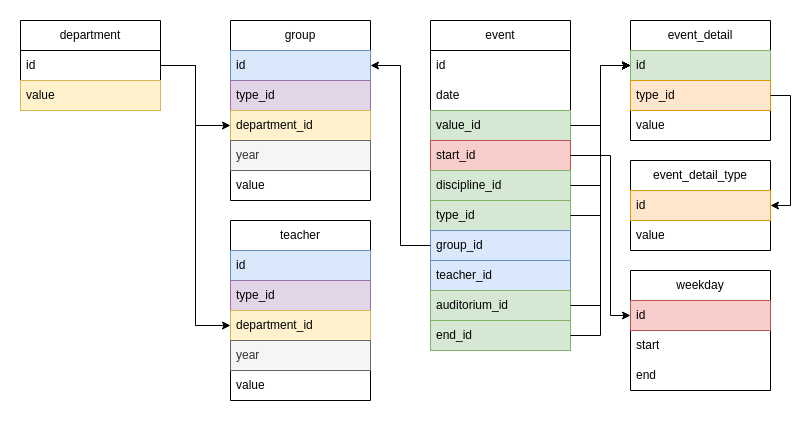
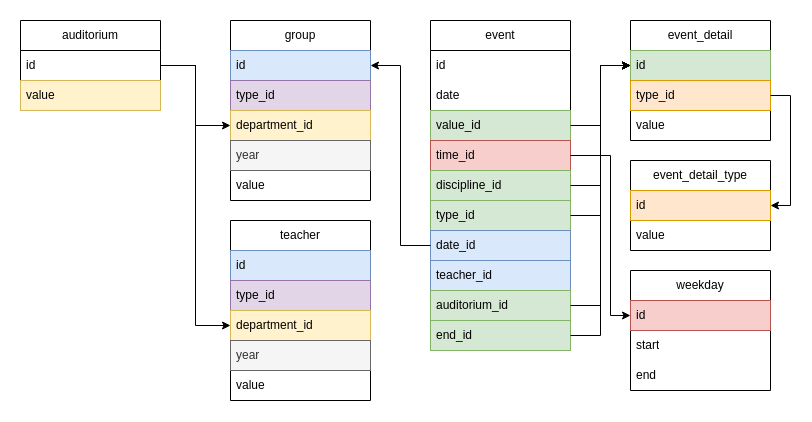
  <mxCell id="0" />
  <mxCell id="1" parent="0" />
- <mxCell id="2" value="department" style="swimlane;fontStyle=0;childLayout=stackLayout;horizontal=1;startSize=30;horizontalStack=0;resizeParent=1;resizeParentMax=0;resizeLast=0;collapsible=1;marginBottom=0;whiteSpace=wrap;html=1;" parent="1" vertex="1"><mxGeometry x="20" y="20" width="140" height="90" as="geometry" /></mxCell>
+ <mxCell id="2" value="auditorium" style="swimlane;fontStyle=0;childLayout=stackLayout;horizontal=1;startSize=30;horizontalStack=0;resizeParent=1;resizeParentMax=0;resizeLast=0;collapsible=1;marginBottom=0;whiteSpace=wrap;html=1;" parent="1" vertex="1"><mxGeometry x="20" y="20" width="140" height="90" as="geometry" /></mxCell>
  <mxCell id="3" value="id" style="text;strokeColor=none;fillColor=none;align=left;verticalAlign=middle;spacingLeft=4;spacingRight=4;overflow=hidden;points=[[0,0.5],[1,0.5]];portConstraint=eastwest;rotatable=0;whiteSpace=wrap;html=1;" parent="2" vertex="1"><mxGeometry y="30" width="140" height="30" as="geometry" /></mxCell>
  <mxCell id="4" value="value" style="text;strokeColor=#d6b656;fillColor=#fff2cc;align=left;verticalAlign=middle;spacingLeft=4;spacingRight=4;overflow=hidden;points=[[0,0.5],[1,0.5]];portConstraint=eastwest;rotatable=0;whiteSpace=wrap;html=1;" parent="2" vertex="1"><mxGeometry y="60" width="140" height="30" as="geometry" /></mxCell>
  <mxCell id="5" value="event" style="swimlane;fontStyle=0;childLayout=stackLayout;horizontal=1;startSize=30;horizontalStack=0;resizeParent=1;resizeParentMax=0;resizeLast=0;collapsible=1;marginBottom=0;whiteSpace=wrap;html=1;" parent="1" vertex="1"><mxGeometry x="430" y="20" width="140" height="330" as="geometry" /></mxCell>
  <mxCell id="6" value="id" style="text;strokeColor=none;fillColor=none;align=left;verticalAlign=middle;spacingLeft=4;spacingRight=4;overflow=hidden;points=[[0,0.5],[1,0.5]];portConstraint=eastwest;rotatable=0;whiteSpace=wrap;html=1;" parent="5" vertex="1"><mxGeometry y="30" width="140" height="30" as="geometry" /></mxCell>
  <mxCell id="7" value="date" style="text;strokeColor=none;fillColor=none;align=left;verticalAlign=middle;spacingLeft=4;spacingRight=4;overflow=hidden;points=[[0,0.5],[1,0.5]];portConstraint=eastwest;rotatable=0;whiteSpace=wrap;html=1;" parent="5" vertex="1"><mxGeometry y="60" width="140" height="30" as="geometry" /></mxCell>
  <mxCell id="8" value="value_id" style="text;strokeColor=#82b366;fillColor=#d5e8d4;align=left;verticalAlign=middle;spacingLeft=4;spacingRight=4;overflow=hidden;points=[[0,0.5],[1,0.5]];portConstraint=eastwest;rotatable=0;whiteSpace=wrap;html=1;" parent="5" vertex="1"><mxGeometry y="90" width="140" height="30" as="geometry" /></mxCell>
- <mxCell id="9" value="start_id" style="text;strokeColor=#b85450;fillColor=#f8cecc;align=left;verticalAlign=middle;spacingLeft=4;spacingRight=4;overflow=hidden;points=[[0,0.5],[1,0.5]];portConstraint=eastwest;rotatable=0;whiteSpace=wrap;html=1;" parent="5" vertex="1"><mxGeometry y="120" width="140" height="30" as="geometry" /></mxCell>
+ <mxCell id="9" value="time_id" style="text;strokeColor=#b85450;fillColor=#f8cecc;align=left;verticalAlign=middle;spacingLeft=4;spacingRight=4;overflow=hidden;points=[[0,0.5],[1,0.5]];portConstraint=eastwest;rotatable=0;whiteSpace=wrap;html=1;" parent="5" vertex="1"><mxGeometry y="120" width="140" height="30" as="geometry" /></mxCell>
  <mxCell id="10" value="discipline_id" style="text;strokeColor=#82b366;fillColor=#d5e8d4;align=left;verticalAlign=middle;spacingLeft=4;spacingRight=4;overflow=hidden;points=[[0,0.5],[1,0.5]];portConstraint=eastwest;rotatable=0;whiteSpace=wrap;html=1;" parent="5" vertex="1"><mxGeometry y="150" width="140" height="30" as="geometry" /></mxCell>
  <mxCell id="11" value="type_id" style="text;strokeColor=#82b366;fillColor=#d5e8d4;align=left;verticalAlign=middle;spacingLeft=4;spacingRight=4;overflow=hidden;points=[[0,0.5],[1,0.5]];portConstraint=eastwest;rotatable=0;whiteSpace=wrap;html=1;" parent="5" vertex="1"><mxGeometry y="180" width="140" height="30" as="geometry" /></mxCell>
- <mxCell id="12" value="&lt;span style=&quot;color: rgb(0, 0, 0); font-family: Helvetica; font-size: 12px; font-style: normal; font-variant-ligatures: normal; font-variant-caps: normal; font-weight: 400; letter-spacing: normal; orphans: 2; text-align: left; text-indent: 0px; text-transform: none; widows: 2; word-spacing: 0px; -webkit-text-stroke-width: 0px; white-space: normal; text-decoration-thickness: initial; text-decoration-style: initial; text-decoration-color: initial; float: none; display: inline !important;&quot;&gt;group_id&lt;/span&gt;" style="text;strokeColor=#6c8ebf;fillColor=#dae8fc;align=left;verticalAlign=middle;spacingLeft=4;spacingRight=4;overflow=hidden;points=[[0,0.5],[1,0.5]];portConstraint=eastwest;rotatable=0;whiteSpace=wrap;html=1;" parent="5" vertex="1"><mxGeometry y="210" width="140" height="30" as="geometry" /></mxCell>
+ <mxCell id="12" value="&lt;span style=&quot;color: rgb(0, 0, 0); font-family: Helvetica; font-size: 12px; font-style: normal; font-variant-ligatures: normal; font-variant-caps: normal; font-weight: 400; letter-spacing: normal; orphans: 2; text-align: left; text-indent: 0px; text-transform: none; widows: 2; word-spacing: 0px; -webkit-text-stroke-width: 0px; white-space: normal; text-decoration-thickness: initial; text-decoration-style: initial; text-decoration-color: initial; float: none; display: inline !important;&quot;&gt;date_id&lt;/span&gt;" style="text;strokeColor=#6c8ebf;fillColor=#dae8fc;align=left;verticalAlign=middle;spacingLeft=4;spacingRight=4;overflow=hidden;points=[[0,0.5],[1,0.5]];portConstraint=eastwest;rotatable=0;whiteSpace=wrap;html=1;" parent="5" vertex="1"><mxGeometry y="210" width="140" height="30" as="geometry" /></mxCell>
  <mxCell id="13" value="teacher_id" style="text;strokeColor=#6c8ebf;fillColor=#dae8fc;align=left;verticalAlign=middle;spacingLeft=4;spacingRight=4;overflow=hidden;points=[[0,0.5],[1,0.5]];portConstraint=eastwest;rotatable=0;whiteSpace=wrap;html=1;" parent="5" vertex="1"><mxGeometry y="240" width="140" height="30" as="geometry" /></mxCell>
  <mxCell id="14" value="auditorium_id" style="text;strokeColor=#82b366;fillColor=#d5e8d4;align=left;verticalAlign=middle;spacingLeft=4;spacingRight=4;overflow=hidden;points=[[0,0.5],[1,0.5]];portConstraint=eastwest;rotatable=0;whiteSpace=wrap;html=1;" parent="5" vertex="1"><mxGeometry y="270" width="140" height="30" as="geometry" /></mxCell>
  <mxCell id="15" value="&lt;span style=&quot;color: rgb(0, 0, 0); font-family: Helvetica; font-size: 12px; font-style: normal; font-variant-ligatures: normal; font-variant-caps: normal; font-weight: 400; letter-spacing: normal; orphans: 2; text-align: left; text-indent: 0px; text-transform: none; widows: 2; word-spacing: 0px; -webkit-text-stroke-width: 0px; white-space: normal; text-decoration-thickness: initial; text-decoration-style: initial; text-decoration-color: initial; float: none; display: inline !important;&quot;&gt;end_id&lt;/span&gt;" style="text;strokeColor=#82b366;fillColor=#d5e8d4;align=left;verticalAlign=middle;spacingLeft=4;spacingRight=4;overflow=hidden;points=[[0,0.5],[1,0.5]];portConstraint=eastwest;rotatable=0;whiteSpace=wrap;html=1;" parent="5" vertex="1"><mxGeometry y="300" width="140" height="30" as="geometry" /></mxCell>
  <mxCell id="16" value="event_detail" style="swimlane;fontStyle=0;childLayout=stackLayout;horizontal=1;startSize=30;horizontalStack=0;resizeParent=1;resizeParentMax=0;resizeLast=0;collapsible=1;marginBottom=0;whiteSpace=wrap;html=1;" parent="1" vertex="1"><mxGeometry x="630" y="20" width="140" height="120" as="geometry" /></mxCell>
  <mxCell id="17" value="id" style="text;strokeColor=#82b366;fillColor=#d5e8d4;align=left;verticalAlign=middle;spacingLeft=4;spacingRight=4;overflow=hidden;points=[[0,0.5],[1,0.5]];portConstraint=eastwest;rotatable=0;whiteSpace=wrap;html=1;" parent="16" vertex="1"><mxGeometry y="30" width="140" height="30" as="geometry" /></mxCell>
  <mxCell id="18" value="type_id" style="text;strokeColor=#d79b00;fillColor=#ffe6cc;align=left;verticalAlign=middle;spacingLeft=4;spacingRight=4;overflow=hidden;points=[[0,0.5],[1,0.5]];portConstraint=eastwest;rotatable=0;whiteSpace=wrap;html=1;" parent="16" vertex="1"><mxGeometry y="60" width="140" height="30" as="geometry" /></mxCell>
  <mxCell id="19" value="value" style="text;strokeColor=none;fillColor=none;align=left;verticalAlign=middle;spacingLeft=4;spacingRight=4;overflow=hidden;points=[[0,0.5],[1,0.5]];portConstraint=eastwest;rotatable=0;whiteSpace=wrap;html=1;" parent="16" vertex="1"><mxGeometry y="90" width="140" height="30" as="geometry" /></mxCell>
  <mxCell id="20" style="edgeStyle=orthogonalEdgeStyle;rounded=0;orthogonalLoop=1;jettySize=auto;html=1;entryX=0;entryY=0.5;entryDx=0;entryDy=0;" parent="1" source="11" target="17" edge="1"><mxGeometry relative="1" as="geometry" /></mxCell>
  <mxCell id="21" style="edgeStyle=orthogonalEdgeStyle;rounded=0;orthogonalLoop=1;jettySize=auto;html=1;entryX=0;entryY=0.5;entryDx=0;entryDy=0;" parent="1" source="10" target="17" edge="1"><mxGeometry relative="1" as="geometry" /></mxCell>
  <mxCell id="22" style="edgeStyle=orthogonalEdgeStyle;rounded=0;orthogonalLoop=1;jettySize=auto;html=1;" parent="1" source="14" target="17" edge="1"><mxGeometry relative="1" as="geometry" /></mxCell>
  <mxCell id="23" style="edgeStyle=orthogonalEdgeStyle;rounded=0;orthogonalLoop=1;jettySize=auto;html=1;entryX=0;entryY=0.5;entryDx=0;entryDy=0;" parent="1" source="15" target="17" edge="1"><mxGeometry relative="1" as="geometry" /></mxCell>
  <mxCell id="24" value="&lt;span style=&quot;font-weight: normal;&quot;&gt;event_detail_type&lt;/span&gt;" style="swimlane;fontStyle=1;childLayout=stackLayout;horizontal=1;startSize=30;horizontalStack=0;resizeParent=1;resizeParentMax=0;resizeLast=0;collapsible=1;marginBottom=0;whiteSpace=wrap;html=1;" parent="1" vertex="1"><mxGeometry x="630" y="160" width="140" height="90" as="geometry" /></mxCell>
  <mxCell id="25" value="id" style="text;strokeColor=#d79b00;fillColor=#ffe6cc;align=left;verticalAlign=middle;spacingLeft=4;spacingRight=4;overflow=hidden;points=[[0,0.5],[1,0.5]];portConstraint=eastwest;rotatable=0;whiteSpace=wrap;html=1;" parent="24" vertex="1"><mxGeometry y="30" width="140" height="30" as="geometry" /></mxCell>
  <mxCell id="26" value="value" style="text;strokeColor=none;fillColor=none;align=left;verticalAlign=middle;spacingLeft=4;spacingRight=4;overflow=hidden;points=[[0,0.5],[1,0.5]];portConstraint=eastwest;rotatable=0;whiteSpace=wrap;html=1;" parent="24" vertex="1"><mxGeometry y="60" width="140" height="30" as="geometry" /></mxCell>
  <mxCell id="27" style="edgeStyle=orthogonalEdgeStyle;rounded=0;orthogonalLoop=1;jettySize=auto;html=1;entryX=1;entryY=0.5;entryDx=0;entryDy=0;" parent="1" source="18" target="25" edge="1"><mxGeometry relative="1" as="geometry"><Array as="points"><mxPoint x="790" y="95" /><mxPoint x="790" y="205" /></Array></mxGeometry></mxCell>
  <mxCell id="28" value="weekday" style="swimlane;fontStyle=0;childLayout=stackLayout;horizontal=1;startSize=30;horizontalStack=0;resizeParent=1;resizeParentMax=0;resizeLast=0;collapsible=1;marginBottom=0;whiteSpace=wrap;html=1;" parent="1" vertex="1"><mxGeometry x="630" y="270" width="140" height="120" as="geometry" /></mxCell>
  <mxCell id="29" value="id" style="text;strokeColor=#b85450;fillColor=#f8cecc;align=left;verticalAlign=middle;spacingLeft=4;spacingRight=4;overflow=hidden;points=[[0,0.5],[1,0.5]];portConstraint=eastwest;rotatable=0;whiteSpace=wrap;html=1;" parent="28" vertex="1"><mxGeometry y="30" width="140" height="30" as="geometry" /></mxCell>
  <mxCell id="30" value="start" style="text;align=left;verticalAlign=middle;spacingLeft=4;spacingRight=4;overflow=hidden;points=[[0,0.5],[1,0.5]];portConstraint=eastwest;rotatable=0;whiteSpace=wrap;html=1;" parent="28" vertex="1"><mxGeometry y="60" width="140" height="30" as="geometry" /></mxCell>
  <mxCell id="31" value="end" style="text;strokeColor=none;fillColor=none;align=left;verticalAlign=middle;spacingLeft=4;spacingRight=4;overflow=hidden;points=[[0,0.5],[1,0.5]];portConstraint=eastwest;rotatable=0;whiteSpace=wrap;html=1;" parent="28" vertex="1"><mxGeometry y="90" width="140" height="30" as="geometry" /></mxCell>
  <mxCell id="32" style="edgeStyle=orthogonalEdgeStyle;rounded=0;orthogonalLoop=1;jettySize=auto;html=1;entryX=0;entryY=0.5;entryDx=0;entryDy=0;" parent="1" source="9" target="29" edge="1"><mxGeometry relative="1" as="geometry"><Array as="points"><mxPoint x="610" y="155" /><mxPoint x="610" y="315" /></Array></mxGeometry></mxCell>
  <mxCell id="33" style="edgeStyle=orthogonalEdgeStyle;rounded=0;orthogonalLoop=1;jettySize=auto;html=1;entryX=0;entryY=0.5;entryDx=0;entryDy=0;" parent="1" source="8" target="17" edge="1"><mxGeometry relative="1" as="geometry" /></mxCell>
  <mxCell id="34" value="group" style="swimlane;fontStyle=0;childLayout=stackLayout;horizontal=1;startSize=30;horizontalStack=0;resizeParent=1;resizeParentMax=0;resizeLast=0;collapsible=1;marginBottom=0;whiteSpace=wrap;html=1;" vertex="1" parent="1"><mxGeometry x="230" y="20" width="140" height="180" as="geometry" /></mxCell>
  <mxCell id="35" value="id" style="text;strokeColor=#6c8ebf;fillColor=#dae8fc;align=left;verticalAlign=middle;spacingLeft=4;spacingRight=4;overflow=hidden;points=[[0,0.5],[1,0.5]];portConstraint=eastwest;rotatable=0;whiteSpace=wrap;html=1;" vertex="1" parent="34"><mxGeometry y="30" width="140" height="30" as="geometry" /></mxCell>
  <mxCell id="36" value="type_id" style="text;strokeColor=#9673a6;fillColor=#e1d5e7;align=left;verticalAlign=middle;spacingLeft=4;spacingRight=4;overflow=hidden;points=[[0,0.5],[1,0.5]];portConstraint=eastwest;rotatable=0;whiteSpace=wrap;html=1;" vertex="1" parent="34"><mxGeometry y="60" width="140" height="30" as="geometry" /></mxCell>
  <mxCell id="37" value="department_id" style="text;strokeColor=#d6b656;fillColor=#fff2cc;align=left;verticalAlign=middle;spacingLeft=4;spacingRight=4;overflow=hidden;points=[[0,0.5],[1,0.5]];portConstraint=eastwest;rotatable=0;whiteSpace=wrap;html=1;" vertex="1" parent="34"><mxGeometry y="90" width="140" height="30" as="geometry" /></mxCell>
  <mxCell id="38" value="year" style="text;strokeColor=#666666;fillColor=#f5f5f5;align=left;verticalAlign=middle;spacingLeft=4;spacingRight=4;overflow=hidden;points=[[0,0.5],[1,0.5]];portConstraint=eastwest;rotatable=0;whiteSpace=wrap;html=1;fontColor=#333333;" vertex="1" parent="34"><mxGeometry y="120" width="140" height="30" as="geometry" /></mxCell>
  <mxCell id="39" value="value" style="text;strokeColor=none;fillColor=none;align=left;verticalAlign=middle;spacingLeft=4;spacingRight=4;overflow=hidden;points=[[0,0.5],[1,0.5]];portConstraint=eastwest;rotatable=0;whiteSpace=wrap;html=1;" vertex="1" parent="34"><mxGeometry y="150" width="140" height="30" as="geometry" /></mxCell>
  <mxCell id="40" value="teacher" style="swimlane;fontStyle=0;childLayout=stackLayout;horizontal=1;startSize=30;horizontalStack=0;resizeParent=1;resizeParentMax=0;resizeLast=0;collapsible=1;marginBottom=0;whiteSpace=wrap;html=1;" vertex="1" parent="1"><mxGeometry x="230" y="220" width="140" height="180" as="geometry" /></mxCell>
  <mxCell id="41" value="id" style="text;strokeColor=#6c8ebf;fillColor=#dae8fc;align=left;verticalAlign=middle;spacingLeft=4;spacingRight=4;overflow=hidden;points=[[0,0.5],[1,0.5]];portConstraint=eastwest;rotatable=0;whiteSpace=wrap;html=1;" vertex="1" parent="40"><mxGeometry y="30" width="140" height="30" as="geometry" /></mxCell>
  <mxCell id="42" value="type_id" style="text;strokeColor=#9673a6;fillColor=#e1d5e7;align=left;verticalAlign=middle;spacingLeft=4;spacingRight=4;overflow=hidden;points=[[0,0.5],[1,0.5]];portConstraint=eastwest;rotatable=0;whiteSpace=wrap;html=1;" vertex="1" parent="40"><mxGeometry y="60" width="140" height="30" as="geometry" /></mxCell>
  <mxCell id="43" value="department_id" style="text;strokeColor=#d6b656;fillColor=#fff2cc;align=left;verticalAlign=middle;spacingLeft=4;spacingRight=4;overflow=hidden;points=[[0,0.5],[1,0.5]];portConstraint=eastwest;rotatable=0;whiteSpace=wrap;html=1;" vertex="1" parent="40"><mxGeometry y="90" width="140" height="30" as="geometry" /></mxCell>
  <mxCell id="44" value="year" style="text;strokeColor=#666666;fillColor=#f5f5f5;align=left;verticalAlign=middle;spacingLeft=4;spacingRight=4;overflow=hidden;points=[[0,0.5],[1,0.5]];portConstraint=eastwest;rotatable=0;whiteSpace=wrap;html=1;fontColor=#333333;" vertex="1" parent="40"><mxGeometry y="120" width="140" height="30" as="geometry" /></mxCell>
  <mxCell id="45" value="value" style="text;strokeColor=none;fillColor=none;align=left;verticalAlign=middle;spacingLeft=4;spacingRight=4;overflow=hidden;points=[[0,0.5],[1,0.5]];portConstraint=eastwest;rotatable=0;whiteSpace=wrap;html=1;" vertex="1" parent="40"><mxGeometry y="150" width="140" height="30" as="geometry" /></mxCell>
  <mxCell id="46" style="edgeStyle=orthogonalEdgeStyle;rounded=0;orthogonalLoop=1;jettySize=auto;html=1;" edge="1" parent="1" source="12" target="35"><mxGeometry relative="1" as="geometry" /></mxCell>
  <mxCell id="47" style="edgeStyle=orthogonalEdgeStyle;rounded=0;orthogonalLoop=1;jettySize=auto;html=1;" edge="1" parent="1" source="3" target="37"><mxGeometry relative="1" as="geometry" /></mxCell>
  <mxCell id="48" style="edgeStyle=orthogonalEdgeStyle;rounded=0;orthogonalLoop=1;jettySize=auto;html=1;entryX=0;entryY=0.5;entryDx=0;entryDy=0;" edge="1" parent="1" source="3" target="43"><mxGeometry relative="1" as="geometry" /></mxCell>
